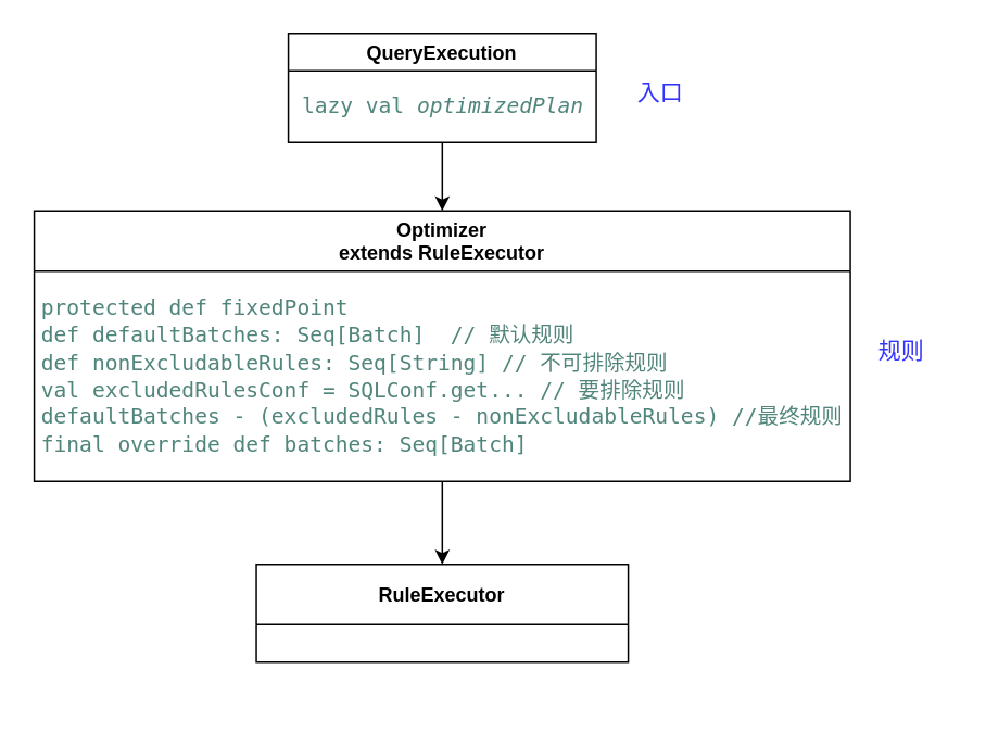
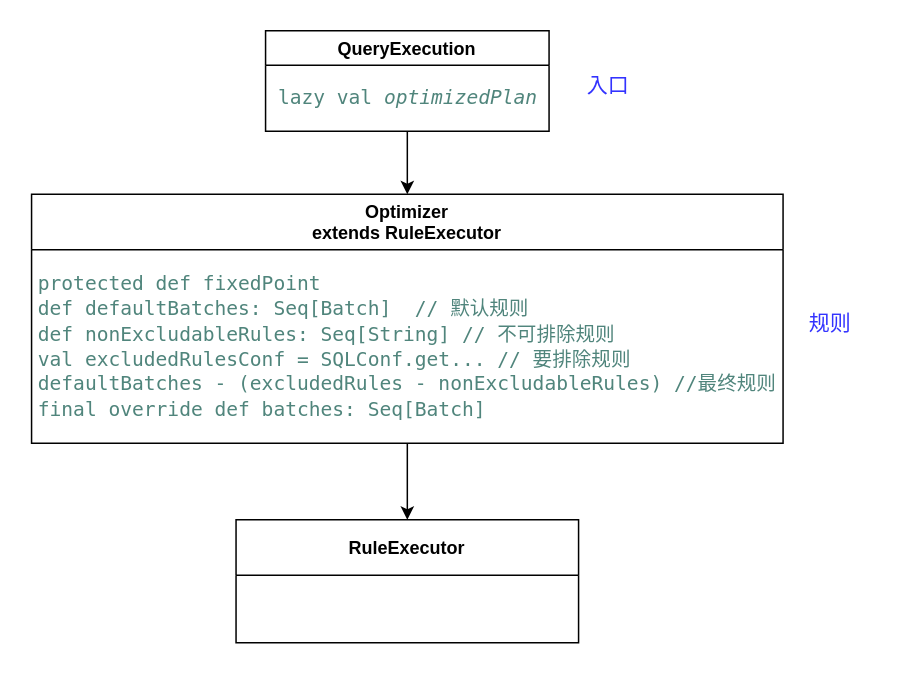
  <mxCell id="0" />
  <mxCell id="1" parent="0" />
  <mxCell id="2" value="" style="edgeStyle=orthogonalEdgeStyle;rounded=0;orthogonalLoop=1;jettySize=auto;html=1;fontSize=14;fontColor=#50857C;" edge="1" parent="1" source="3" target="6"><mxGeometry relative="1" as="geometry" /></mxCell>
  <mxCell id="3" value="QueryExecution" style="swimlane;fontStyle=1" vertex="1" parent="1"><mxGeometry x="176.38" y="20" width="189" height="67" as="geometry" /></mxCell>
  <mxCell id="4" value="&lt;pre style=&quot;font-family: &amp;quot;JetBrains Mono&amp;quot;, monospace; font-size: 9.8pt;&quot;&gt;&lt;span style=&quot;&quot;&gt;lazy val &lt;/span&gt;&lt;span style=&quot;font-style: italic;&quot;&gt;optimizedPlan&lt;/span&gt;&lt;/pre&gt;" style="text;html=1;align=center;verticalAlign=middle;resizable=0;points=[];autosize=1;strokeColor=none;fillColor=none;fontSize=14;fontColor=#50857C;labelBackgroundColor=none;fontStyle=0" vertex="1" parent="3"><mxGeometry x="3.5" y="20" width="182" height="47" as="geometry" /></mxCell>
  <mxCell id="5" value="" style="edgeStyle=orthogonalEdgeStyle;rounded=0;orthogonalLoop=1;jettySize=auto;html=1;fontSize=14;fontColor=#3333FF;" edge="1" parent="1" source="6" target="10"><mxGeometry relative="1" as="geometry" /></mxCell>
  <mxCell id="6" value="Optimizer&#10;extends RuleExecutor" style="swimlane;fontStyle=1;labelBackgroundColor=none;startSize=37;" vertex="1" parent="1"><mxGeometry x="20.38" y="129" width="501" height="166" as="geometry" /></mxCell>
  <mxCell id="7" value="&lt;pre style=&quot;&quot;&gt;&lt;font face=&quot;JetBrains Mono, monospace&quot;&gt;&lt;span style=&quot;font-size: 13.067px;&quot;&gt;protected def fixedPoint&lt;br&gt;def defaultBatches: Seq[Batch]  // 默认规则&lt;br&gt;def nonExcludableRules: Seq[String] // 不可排除规则&lt;br&gt;val excludedRulesConf = SQLConf.get... // 要排除规则&lt;br&gt;defaultBatches - (excludedRules - nonExcludableRules) //最终规则&lt;br&gt;final override def batches: Seq[Batch]&lt;/span&gt;&lt;/font&gt;&lt;br&gt;&lt;/pre&gt;" style="text;html=1;align=left;verticalAlign=middle;resizable=0;points=[];autosize=1;strokeColor=none;fillColor=none;fontSize=14;fontColor=#50857C;labelBackgroundColor=none;fontStyle=0" vertex="1" parent="6"><mxGeometry x="3.0" y="34" width="501" height="134" as="geometry" /></mxCell>
  <mxCell id="8" value="入口" style="text;html=1;strokeColor=none;fillColor=none;align=center;verticalAlign=middle;whiteSpace=wrap;rounded=0;labelBackgroundColor=none;fontSize=14;fontColor=#3333FF;" vertex="1" parent="1"><mxGeometry x="375.38" y="41" width="60" height="30" as="geometry" /></mxCell>
  <mxCell id="9" value="规则" style="text;html=1;strokeColor=none;fillColor=none;align=center;verticalAlign=middle;whiteSpace=wrap;rounded=0;labelBackgroundColor=none;fontSize=14;fontColor=#3333FF;" vertex="1" parent="1"><mxGeometry x="523" y="200" width="60" height="30" as="geometry" /></mxCell>
- <mxCell id="10" value="RuleExecutor" style="swimlane;fontStyle=1;labelBackgroundColor=none;startSize=37;" vertex="1" parent="1"><mxGeometry x="156.7" y="346" width="228.35" height="60" as="geometry"><mxRectangle x="150.32" y="526" width="104" height="37" as="alternateBounds" /></mxGeometry></mxCell>
+ <mxCell id="10" value="RuleExecutor" style="swimlane;fontStyle=1;labelBackgroundColor=none;startSize=37;" vertex="1" parent="1"><mxGeometry x="156.7" y="346" width="228.35" height="82" as="geometry"><mxRectangle x="150.32" y="526" width="104" height="37" as="alternateBounds" /></mxGeometry></mxCell>
